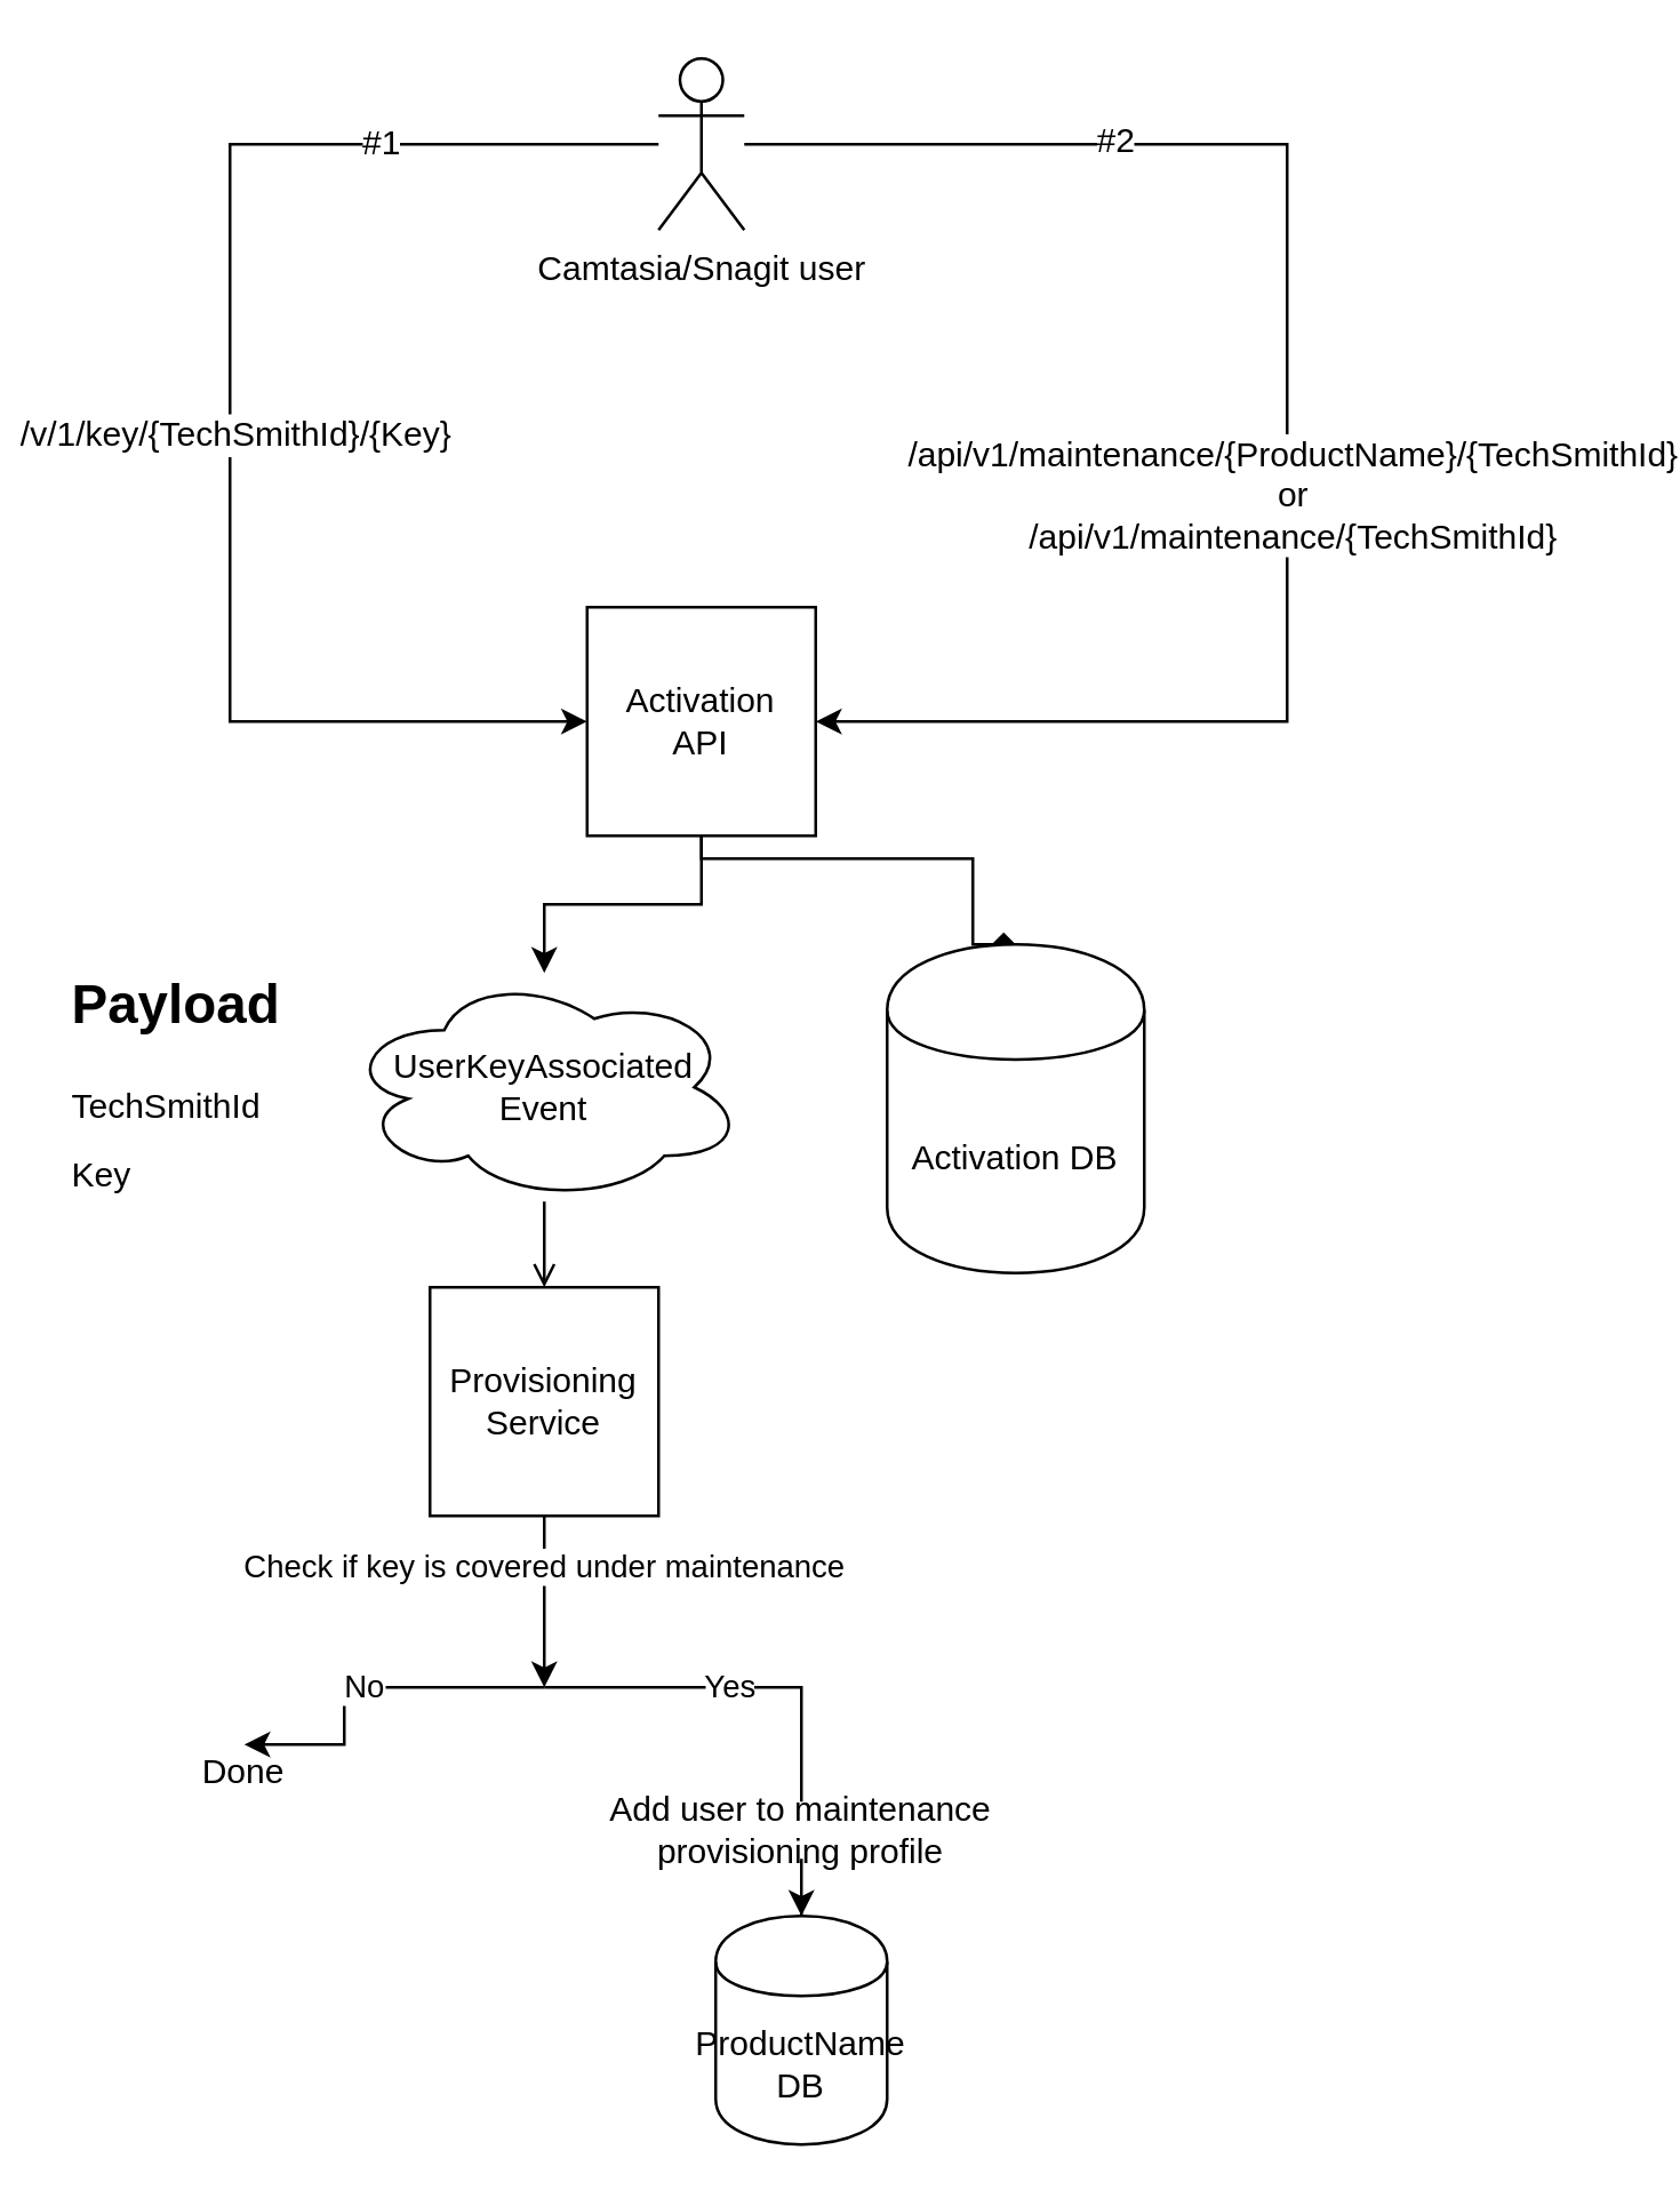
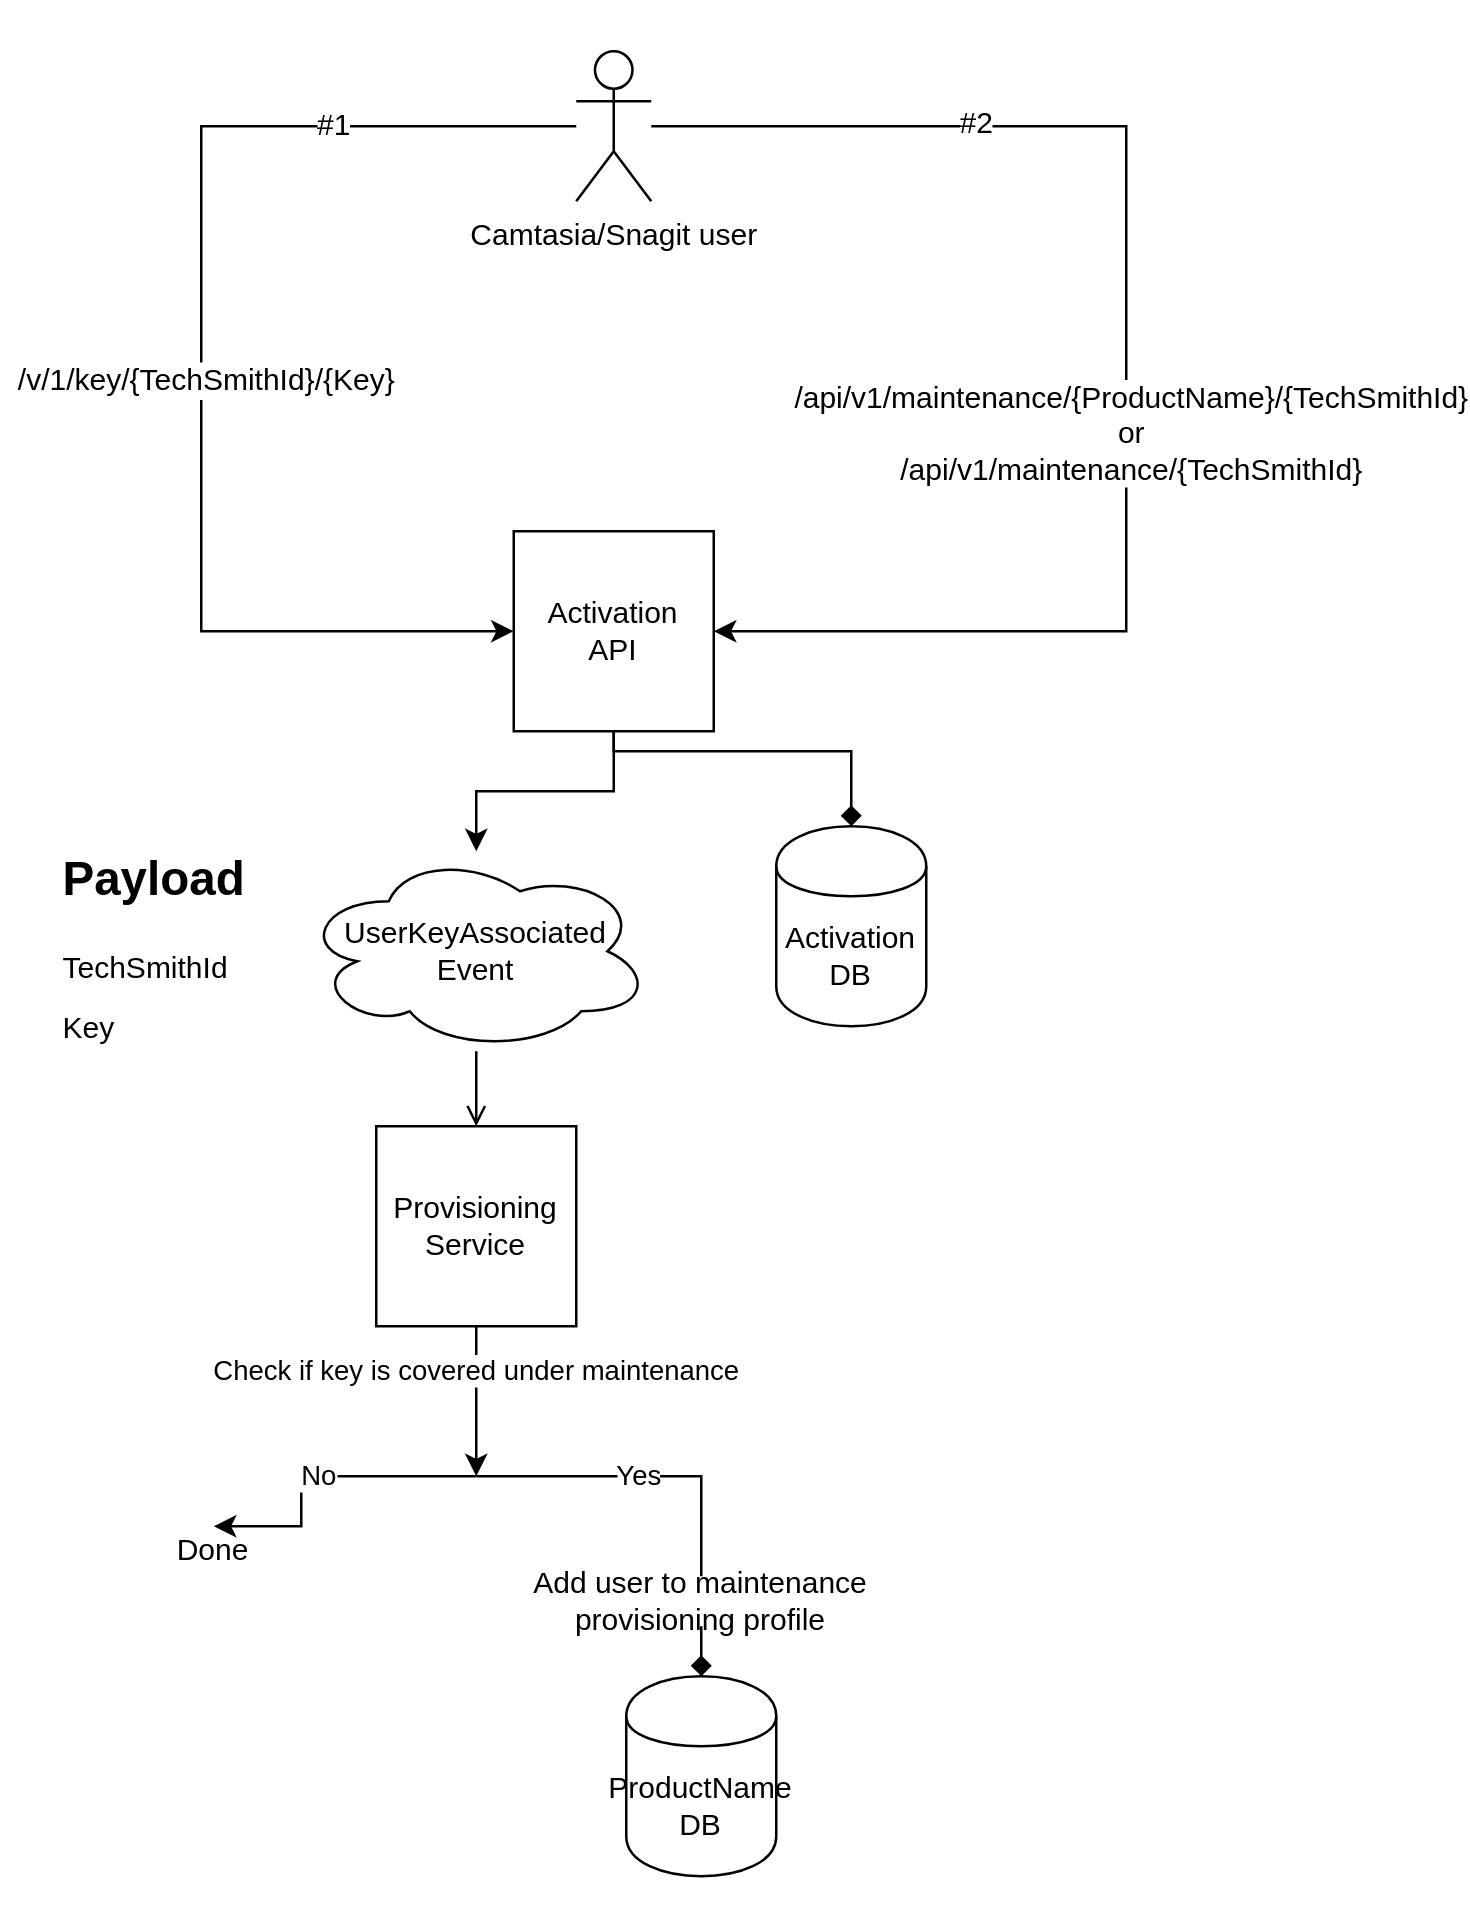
  <mxCell id="0" />
  <mxCell id="1" parent="0" />
  <mxCell id="2" value="" style="edgeStyle=orthogonalEdgeStyle;rounded=0;orthogonalLoop=1;jettySize=auto;html=1;" edge="1" parent="1" source="4" target="13"><mxGeometry relative="1" as="geometry" /></mxCell>
  <mxCell id="3" style="edgeStyle=orthogonalEdgeStyle;rounded=0;orthogonalLoop=1;jettySize=auto;html=1;entryX=0.5;entryY=0;entryDx=0;entryDy=0;exitX=0.5;exitY=1;exitDx=0;exitDy=0;endArrow=diamond;" edge="1" parent="1" source="4" target="14"><mxGeometry relative="1" as="geometry"><Array as="points"><mxPoint x="245" y="300" /><mxPoint x="340" y="300" /></Array></mxGeometry></mxCell>
  <mxCell id="4" value="Activation&lt;br&gt;API&lt;br&gt;" style="whiteSpace=wrap;html=1;aspect=fixed;" vertex="1" parent="1"><mxGeometry x="205" y="212" width="80" height="80" as="geometry" /></mxCell>
  <mxCell id="5" value="" style="edgeStyle=orthogonalEdgeStyle;rounded=0;orthogonalLoop=1;jettySize=auto;html=1;" edge="1" parent="1" source="11" target="4"><mxGeometry relative="1" as="geometry"><Array as="points"><mxPoint x="450" y="50" /><mxPoint x="450" y="252" /></Array></mxGeometry></mxCell>
  <mxCell id="6" value="&lt;span&gt;/api/v1/maintenance/{ProductName}/{TechSmithId}&lt;br&gt;or&lt;br&gt;&lt;/span&gt;/api/v1/maintenance/{TechSmithId}&lt;span&gt;&lt;br&gt;&lt;/span&gt;" style="text;html=1;resizable=0;points=[];align=center;verticalAlign=middle;labelBackgroundColor=#ffffff;" vertex="1" connectable="0" parent="5"><mxGeometry x="0.121" y="1" relative="1" as="geometry"><mxPoint as="offset" /></mxGeometry></mxCell>
  <mxCell id="7" value="#2" style="text;html=1;resizable=0;points=[];align=center;verticalAlign=middle;labelBackgroundColor=#ffffff;" vertex="1" connectable="0" parent="5"><mxGeometry x="-0.538" y="2" relative="1" as="geometry"><mxPoint as="offset" /></mxGeometry></mxCell>
  <mxCell id="8" style="edgeStyle=orthogonalEdgeStyle;rounded=0;orthogonalLoop=1;jettySize=auto;html=1;" edge="1" parent="1" source="11" target="4"><mxGeometry relative="1" as="geometry"><Array as="points"><mxPoint x="80" y="50" /><mxPoint x="80" y="252" /></Array></mxGeometry></mxCell>
  <mxCell id="9" value="/v/1/key/&lt;span&gt;{TechSmithId}/{Key}&lt;/span&gt;" style="text;html=1;resizable=0;points=[];align=center;verticalAlign=middle;labelBackgroundColor=#ffffff;" vertex="1" connectable="0" parent="8"><mxGeometry x="0.051" y="1" relative="1" as="geometry"><mxPoint as="offset" /></mxGeometry></mxCell>
  <mxCell id="10" value="#1" style="text;html=1;resizable=0;points=[];align=center;verticalAlign=middle;labelBackgroundColor=#ffffff;" vertex="1" connectable="0" parent="8"><mxGeometry x="-0.588" y="-1" relative="1" as="geometry"><mxPoint as="offset" /></mxGeometry></mxCell>
  <mxCell id="11" value="Camtasia/Snagit user" style="shape=umlActor;verticalLabelPosition=bottom;labelBackgroundColor=#ffffff;verticalAlign=top;html=1;outlineConnect=0;" vertex="1" parent="1"><mxGeometry x="230" y="20" width="30" height="60" as="geometry" /></mxCell>
  <mxCell id="12" value="" style="edgeStyle=orthogonalEdgeStyle;rounded=0;orthogonalLoop=1;jettySize=auto;html=1;endArrow=open;" edge="1" parent="1" source="13" target="17"><mxGeometry relative="1" as="geometry" /></mxCell>
  <mxCell id="13" value="UserKeyAssociated&lt;br&gt;Event&lt;br&gt;" style="ellipse;shape=cloud;whiteSpace=wrap;html=1;" vertex="1" parent="1"><mxGeometry x="120" y="340" width="140" height="80" as="geometry" /></mxCell>
- <mxCell id="14" value="Activation DB" style="shape=cylinder;whiteSpace=wrap;html=1;boundedLbl=1;backgroundOutline=1;" vertex="1" parent="1"><mxGeometry x="310" y="330" width="90" height="115" as="geometry" /></mxCell>
+ <mxCell id="14" value="Activation DB" style="shape=cylinder;whiteSpace=wrap;html=1;boundedLbl=1;backgroundOutline=1;" vertex="1" parent="1"><mxGeometry x="310" y="330" width="60" height="80" as="geometry" /></mxCell>
  <mxCell id="15" value="&lt;p style=&quot;line-height: 100%&quot;&gt;&lt;/p&gt;&lt;h1&gt;&lt;font style=&quot;font-size: 19px&quot;&gt;Payload&lt;/font&gt;&lt;/h1&gt;&lt;p style=&quot;line-height: 100%&quot;&gt;TechSmithId&lt;/p&gt;&lt;p style=&quot;line-height: 100%&quot;&gt;Key&lt;/p&gt;&lt;p&gt;&lt;/p&gt;" style="text;html=1;strokeColor=none;fillColor=none;spacing=5;spacingTop=-20;whiteSpace=wrap;overflow=hidden;rounded=0;" vertex="1" parent="1"><mxGeometry x="20" y="330" width="90" height="100" as="geometry" /></mxCell>
  <mxCell id="16" value="Check if key is covered under maintenance" style="edgeStyle=orthogonalEdgeStyle;rounded=0;orthogonalLoop=1;jettySize=auto;html=1;" edge="1" parent="1" source="17"><mxGeometry x="-0.4" relative="1" as="geometry"><mxPoint x="190" y="590" as="targetPoint" /><Array as="points"><mxPoint x="190" y="550" /><mxPoint x="190" y="550" /></Array><mxPoint as="offset" /></mxGeometry></mxCell>
  <mxCell id="17" value="Provisioning&lt;br&gt;Service&lt;br&gt;" style="whiteSpace=wrap;html=1;aspect=fixed;" vertex="1" parent="1"><mxGeometry x="150" y="450" width="80" height="80" as="geometry" /></mxCell>
  <mxCell id="18" value="ProductName&lt;br&gt;DB&lt;br&gt;" style="shape=cylinder;whiteSpace=wrap;html=1;boundedLbl=1;backgroundOutline=1;" vertex="1" parent="1"><mxGeometry x="250" y="670" width="60" height="80" as="geometry" /></mxCell>
  <mxCell id="19" value="No" style="edgeStyle=orthogonalEdgeStyle;rounded=0;orthogonalLoop=1;jettySize=auto;html=1;entryX=0.5;entryY=0;entryDx=0;entryDy=0;" edge="1" parent="1" target="20"><mxGeometry relative="1" as="geometry"><mxPoint x="190" y="590" as="sourcePoint" /><mxPoint x="120" y="640" as="targetPoint" /><Array as="points"><mxPoint x="120" y="590" /></Array></mxGeometry></mxCell>
  <mxCell id="20" value="Done" style="text;html=1;strokeColor=none;fillColor=none;align=center;verticalAlign=middle;whiteSpace=wrap;rounded=0;" vertex="1" parent="1"><mxGeometry x="65" y="610" width="40" height="20" as="geometry" /></mxCell>
  <mxCell id="21" value="Yes" style="edgeStyle=orthogonalEdgeStyle;rounded=0;orthogonalLoop=1;jettySize=auto;html=1;entryX=0.5;entryY=0;entryDx=0;entryDy=0;endArrow=none;endFill=0;" edge="1" parent="1" target="23"><mxGeometry relative="1" as="geometry"><mxPoint x="190" y="590" as="sourcePoint" /><mxPoint x="280" y="640" as="targetPoint" /><Array as="points"><mxPoint x="280" y="590" /></Array></mxGeometry></mxCell>
- <mxCell id="22" value="" style="edgeStyle=orthogonalEdgeStyle;rounded=0;orthogonalLoop=1;jettySize=auto;html=1;" edge="1" parent="1" source="23" target="18"><mxGeometry relative="1" as="geometry" /></mxCell>
+ <mxCell id="22" value="" style="edgeStyle=orthogonalEdgeStyle;rounded=0;orthogonalLoop=1;jettySize=auto;html=1;endArrow=diamond;" edge="1" parent="1" source="23" target="18"><mxGeometry relative="1" as="geometry" /></mxCell>
  <mxCell id="23" value="Add user to maintenance provisioning profile" style="text;html=1;strokeColor=none;fillColor=none;align=center;verticalAlign=middle;whiteSpace=wrap;rounded=0;" vertex="1" parent="1"><mxGeometry x="200" y="630" width="160" height="20" as="geometry" /></mxCell>
